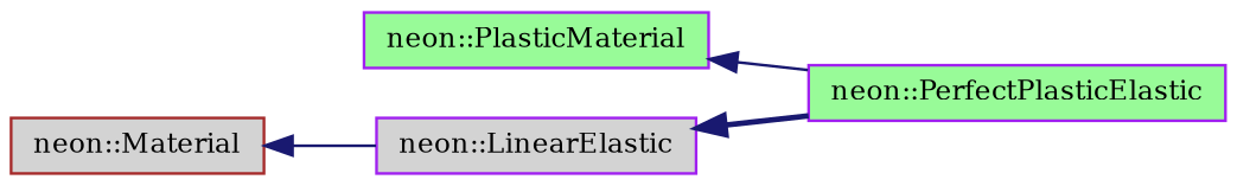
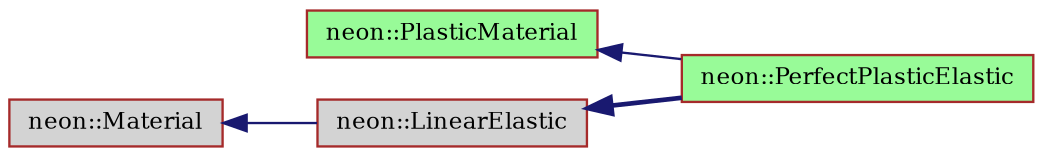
  digraph {
    fontname="DejaVu Serif"
    rankdir=LR
    node [color=purple fillcolor=palegreen fontname="DejaVu Serif" fontsize=10 shape=record style=filled]
    edge [color=midnightblue dir=back fontname="DejaVu Serif" fontsize=10 labelfontname=Helvetica labelfontsize=10 style=solid]
-   n1 [fontcolor=black height=0.2 label="neon::PerfectPlasticElastic" width=0.4]
-   n2 [height=0.2 label="neon::PlasticMaterial" width=0.4]
-   n3 [fillcolor=lightgrey height=0.2 label="neon::LinearElastic" width=0.4]
+   n1 [color=brown fontcolor=black height=0.2 label="neon::PerfectPlasticElastic" width=0.4]
+   n2 [color=brown height=0.2 label="neon::PlasticMaterial" width=0.4]
+   n3 [color=brown fillcolor=lightgrey height=0.2 label="neon::LinearElastic" width=0.4]
    n4 [color=brown fillcolor=lightgrey height=0.2 label="neon::Material" width=0.4]
    n2 -> n1
    n3 -> n1 [style=bold]
    n4 -> n3
  }
